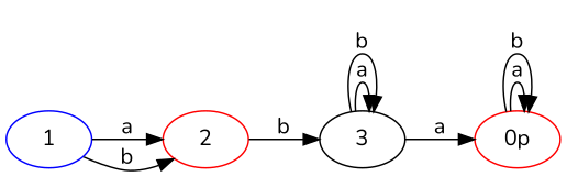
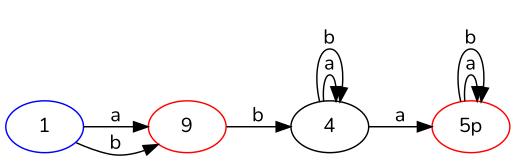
  digraph {
    fontname=Nunito
    rankdir=LR
    node [color=red fontname=Nunito]
    edge [fontname=Nunito]
-   "0p"
-   3 [color=""]
-   2
+   "0p" [label="5p"]
+   3 [label=4 color=""]
+   2 [label=9]
    1 [color=blue]
    "0p" -> "0p" [label=a]
    "0p" -> "0p" [label=b]
    3 -> "0p" [label=a]
    3 -> 3 [label=a]
    3 -> 3 [label=b]
    2 -> 3 [label=b]
    1 -> 2 [label=a]
    1 -> 2 [label=b]
  }
